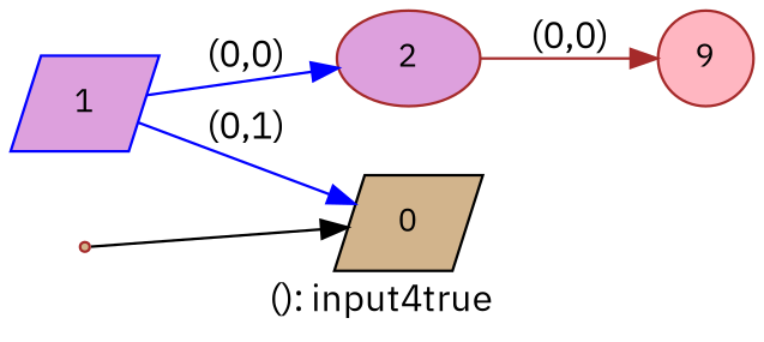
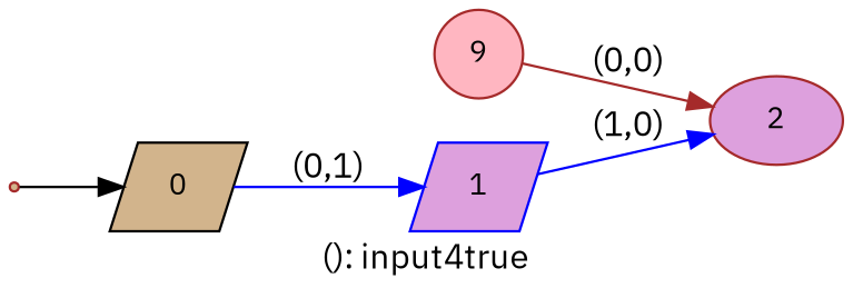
  digraph {
    fontname="IBM Plex Sans"
    label="(): input4true"
    rankdir=LR
    node [color=brown fillcolor=tan fontname="IBM Plex Sans" fontsize=12 shape=parallelogram style=filled]
    edge [color=blue fontname="IBM Plex Sans"]
    n1 [color=black label=0]
    n2 [color=blue fillcolor=plum label=1]
    n3 [fillcolor=plum label=2 shape=ellipse]
    n4 [fillcolor=lightpink label=9 shape=circle]
    n5 [label=3 shape=point]
-   n2 -> n1 [label="(0,1)"]
-   n2 -> n3 [label="(0,0)"]
-   n3 -> n4 [color=brown label="(0,0)"]
+   n1 -> n2 [label="(0,1)"]
+   n2 -> n3 [label="(1,0)"]
+   n4 -> n3 [color=brown label="(0,0)"]
    n5 -> n1 [color=black]
  }
